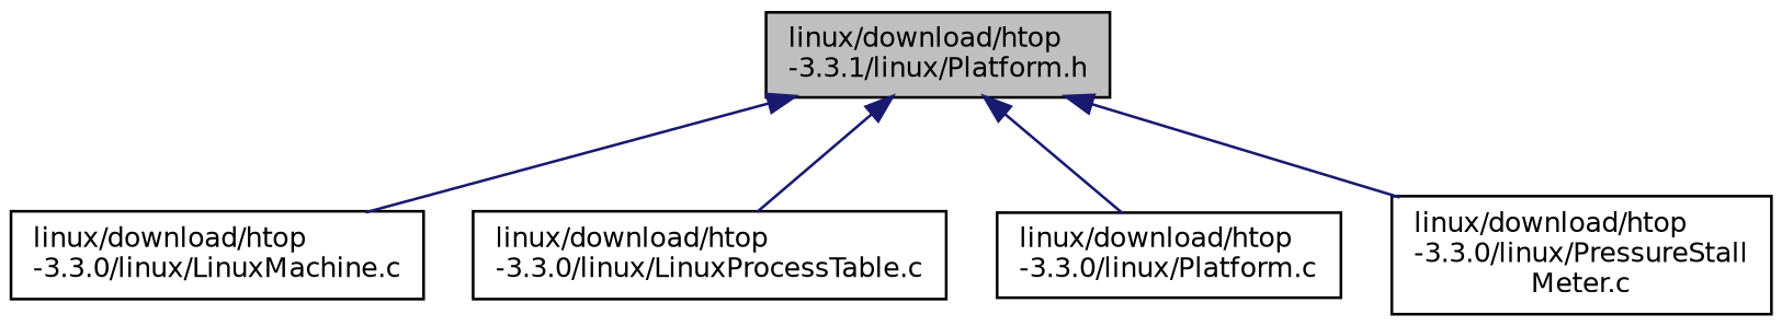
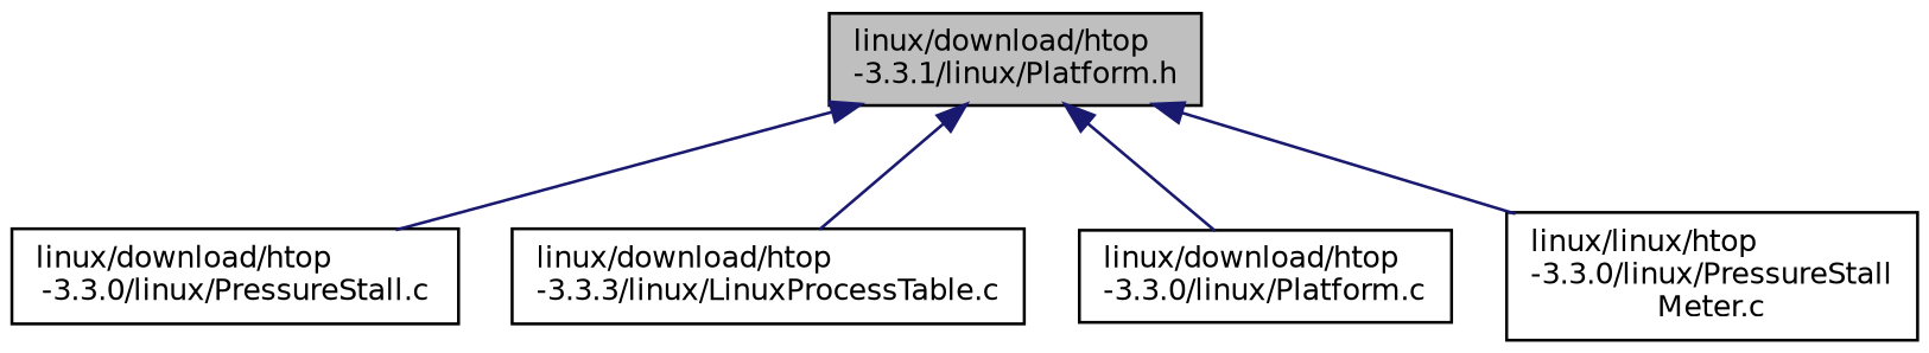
  digraph {
    node [color=black fillcolor=white fontname=Helvetica fontsize=10 shape=record style=filled]
    edge [color=midnightblue dir=back fontname=Helvetica fontsize=10 labelfontname=Helvetica labelfontsize=10 style=solid]
    n1 [fillcolor=grey75 fontcolor=black height=0.2 label="linux/download/htop\l-3.3.1/linux/Platform.h" width=0.4]
-   n2 [height=0.2 label="linux/download/htop\l-3.3.0/linux/LinuxMachine.c" width=0.4]
-   n3 [height=0.2 label="linux/download/htop\l-3.3.0/linux/LinuxProcessTable.c" width=0.4]
+   n2 [height=0.2 label="linux/download/htop\l-3.3.0/linux/PressureStall.c" width=0.4]
+   n3 [height=0.2 label="linux/download/htop\l-3.3.3/linux/LinuxProcessTable.c" width=0.4]
    n4 [height=0.2 label="linux/download/htop\l-3.3.0/linux/Platform.c" width=0.4]
-   n5 [height=0.2 label="linux/download/htop\l-3.3.0/linux/PressureStall\lMeter.c" width=0.4]
+   n5 [height=0.2 label="linux/linux/htop\l-3.3.0/linux/PressureStall\lMeter.c" width=0.4]
    n1 -> n2
    n1 -> n3
    n1 -> n4
    n1 -> n5
  }
